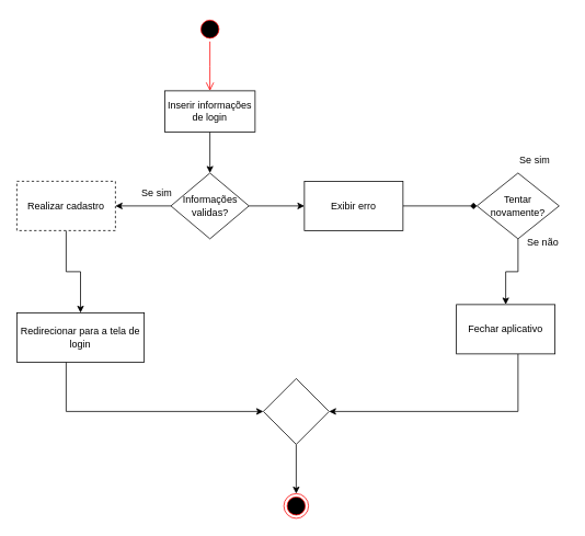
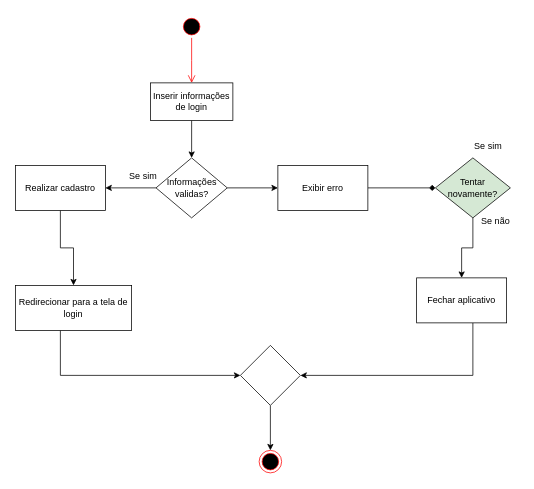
  <mxCell id="0" />
  <mxCell id="1" parent="0" />
  <mxCell id="2" value="" style="ellipse;html=1;shape=startState;fillColor=#000000;strokeColor=#ff0000;" vertex="1" parent="1"><mxGeometry x="240" y="20" width="30" height="30" as="geometry" /></mxCell>
  <mxCell id="3" value="" style="edgeStyle=orthogonalEdgeStyle;html=1;verticalAlign=bottom;endArrow=open;endSize=8;strokeColor=#ff0000;rounded=0;" edge="1" source="2" parent="1"><mxGeometry relative="1" as="geometry"><mxPoint x="255" y="110" as="targetPoint" /></mxGeometry></mxCell>
  <mxCell id="4" value="" style="edgeStyle=orthogonalEdgeStyle;rounded=0;orthogonalLoop=1;jettySize=auto;html=1;" edge="1" parent="1" source="5" target="8"><mxGeometry relative="1" as="geometry" /></mxCell>
  <mxCell id="5" value="Inserir informações de login" style="html=1;whiteSpace=wrap;" vertex="1" parent="1"><mxGeometry x="200" y="110" width="110" height="50" as="geometry" /></mxCell>
  <mxCell id="6" value="" style="edgeStyle=orthogonalEdgeStyle;rounded=0;orthogonalLoop=1;jettySize=auto;html=1;" edge="1" parent="1" source="8" target="10"><mxGeometry relative="1" as="geometry" /></mxCell>
  <mxCell id="7" value="" style="edgeStyle=orthogonalEdgeStyle;rounded=0;orthogonalLoop=1;jettySize=auto;html=1;" edge="1" parent="1" source="8" target="15"><mxGeometry relative="1" as="geometry" /></mxCell>
  <mxCell id="8" value="Informações validas?" style="rhombus;whiteSpace=wrap;html=1;" vertex="1" parent="1"><mxGeometry x="207.5" y="210" width="95" height="80" as="geometry" /></mxCell>
  <mxCell id="9" value="" style="edgeStyle=orthogonalEdgeStyle;rounded=0;orthogonalLoop=1;jettySize=auto;html=1;" edge="1" parent="1" source="10" target="13"><mxGeometry relative="1" as="geometry" /></mxCell>
- <mxCell id="10" value="Realizar cadastro" style="whiteSpace=wrap;html=1;dashed=1;" vertex="1" parent="1"><mxGeometry x="20" y="220" width="120" height="60" as="geometry" /></mxCell>
+ <mxCell id="10" value="Realizar cadastro" style="whiteSpace=wrap;html=1;" vertex="1" parent="1"><mxGeometry x="20" y="220" width="120" height="60" as="geometry" /></mxCell>
  <mxCell id="11" value="Se sim" style="text;html=1;align=center;verticalAlign=middle;resizable=0;points=[];autosize=1;strokeColor=none;fillColor=none;" vertex="1" parent="1"><mxGeometry x="160" y="220" width="60" height="30" as="geometry" /></mxCell>
  <mxCell id="12" style="edgeStyle=orthogonalEdgeStyle;rounded=0;orthogonalLoop=1;jettySize=auto;html=1;" edge="1" parent="1" source="13" target="23"><mxGeometry relative="1" as="geometry"><Array as="points"><mxPoint x="80" y="500" /></Array></mxGeometry></mxCell>
  <mxCell id="13" value="Redirecionar para a tela de login" style="whiteSpace=wrap;html=1;" vertex="1" parent="1"><mxGeometry x="20" y="380" width="155" height="60" as="geometry" /></mxCell>
  <mxCell id="14" value="" style="edgeStyle=orthogonalEdgeStyle;rounded=0;orthogonalLoop=1;jettySize=auto;html=1;endArrow=diamond;" edge="1" parent="1" source="15" target="17"><mxGeometry relative="1" as="geometry" /></mxCell>
  <mxCell id="15" value="Exibir erro" style="whiteSpace=wrap;html=1;" vertex="1" parent="1"><mxGeometry x="370" y="220" width="120" height="60" as="geometry" /></mxCell>
  <mxCell id="16" value="" style="edgeStyle=orthogonalEdgeStyle;rounded=0;orthogonalLoop=1;jettySize=auto;html=1;" edge="1" parent="1" source="17" target="20"><mxGeometry relative="1" as="geometry" /></mxCell>
- <mxCell id="17" value="Tentar novamente?" style="rhombus;whiteSpace=wrap;html=1;" vertex="1" parent="1"><mxGeometry x="580" y="210" width="100" height="80" as="geometry" /></mxCell>
+ <mxCell id="17" value="Tentar novamente?" style="rhombus;whiteSpace=wrap;html=1;fillColor=#d5e8d4;" vertex="1" parent="1"><mxGeometry x="580" y="210" width="100" height="80" as="geometry" /></mxCell>
  <mxCell id="18" value="Se sim" style="text;html=1;align=center;verticalAlign=middle;resizable=0;points=[];autosize=1;strokeColor=none;fillColor=none;" vertex="1" parent="1"><mxGeometry x="620" y="180" width="60" height="30" as="geometry" /></mxCell>
  <mxCell id="19" style="edgeStyle=orthogonalEdgeStyle;rounded=0;orthogonalLoop=1;jettySize=auto;html=1;" edge="1" parent="1" source="20" target="23"><mxGeometry relative="1" as="geometry"><Array as="points"><mxPoint x="630" y="500" /></Array></mxGeometry></mxCell>
  <mxCell id="20" value="Fechar aplicativo" style="whiteSpace=wrap;html=1;" vertex="1" parent="1"><mxGeometry x="555" y="370" width="120" height="60" as="geometry" /></mxCell>
  <mxCell id="21" value="Se não" style="text;html=1;align=center;verticalAlign=middle;resizable=0;points=[];autosize=1;strokeColor=none;fillColor=none;" vertex="1" parent="1"><mxGeometry x="630" y="280" width="60" height="30" as="geometry" /></mxCell>
  <mxCell id="22" value="" style="edgeStyle=orthogonalEdgeStyle;rounded=0;orthogonalLoop=1;jettySize=auto;html=1;" edge="1" parent="1" source="23" target="24"><mxGeometry relative="1" as="geometry" /></mxCell>
  <mxCell id="23" value="" style="rhombus;whiteSpace=wrap;html=1;" vertex="1" parent="1"><mxGeometry x="320" y="460" width="80" height="80" as="geometry" /></mxCell>
  <mxCell id="24" value="" style="ellipse;html=1;shape=endState;fillColor=#000000;strokeColor=#ff0000;" vertex="1" parent="1"><mxGeometry x="345" y="600" width="30" height="30" as="geometry" /></mxCell>
